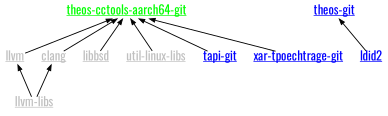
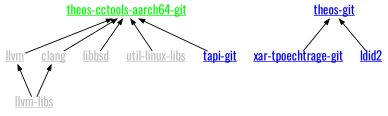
  strict digraph {
    fontname=Oswald
    rankdir=BT
    node [fontcolor=Gray fontname=Oswald shape=plain]
    edge [arrowhead=normal arrowsize=0.612 fontname=Oswald]
    n1 [label=<<u>llvm</u>>]
    n2 [fontcolor=Green label=<<u>theos-cctools-aarch64-git</u>>]
    n3 [label=<<u>clang</u>>]
    n4 [label=<<u>libbsd</u>>]
    n5 [label=<<u>llvm-libs</u>>]
    n6 [label=<<u>util-linux-libs</u>>]
    n7 [fontcolor=Blue label=<<u>theos-git</u>>]
    n8 [fontcolor=Blue label=<<u>ldid2</u>>]
    n9 [fontcolor=Blue label=<<u>tapi-git</u>>]
    n10 [fontcolor=Blue label=<<u>xar-tpoechtrage-git</u>>]
    n1 -> n2
    n3 -> n2
    n4 -> n2
    n5 -> n1
    n5 -> n3
    n6 -> n2
    n8 -> n7
    n9 -> n2
-   n10 -> n2
+   n10 -> n7
  }
